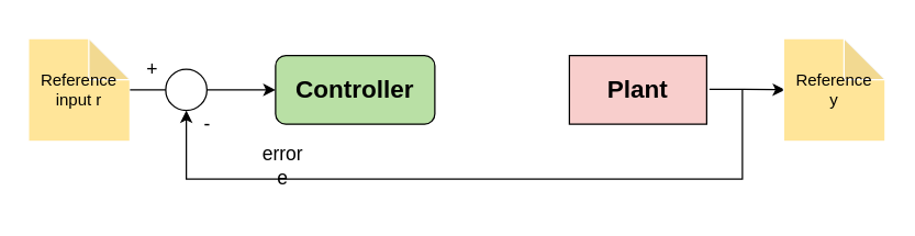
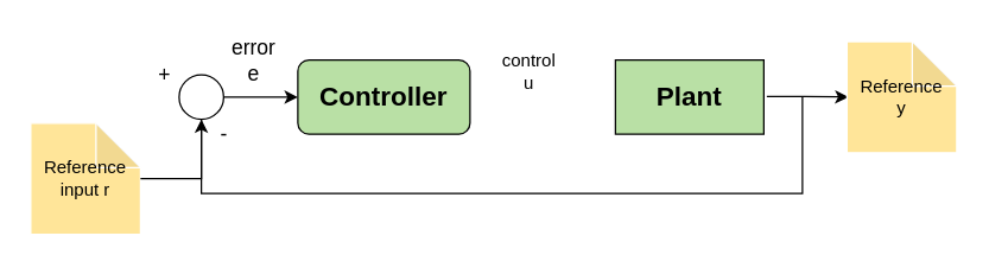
  <mxCell id="0" />
  <mxCell id="1" parent="0" />
  <mxCell id="2" value="&lt;font style=&quot;font-size: 18px&quot;&gt;&lt;b&gt;Controller&lt;/b&gt;&lt;/font&gt;" style="whiteSpace=wrap;html=1;fillColor=#B9E0A5;rounded=1;" vertex="1" parent="1"><mxGeometry x="200" y="40" width="116" height="50" as="geometry" /></mxCell>
  <mxCell id="3" style="edgeStyle=orthogonalEdgeStyle;rounded=0;orthogonalLoop=1;jettySize=auto;html=1;startArrow=none;" edge="1" parent="1" source="10" target="2"><mxGeometry relative="1" as="geometry" /></mxCell>
- <mxCell id="4" value="&lt;div&gt;Reference&lt;/div&gt;&lt;div&gt;input r&lt;br&gt;&lt;/div&gt;" style="shape=note;whiteSpace=wrap;html=1;backgroundOutline=1;darkOpacity=0.05;fillColor=#FFE599;strokeColor=#FFFFFF;" vertex="1" parent="1"><mxGeometry x="20" y="27.5" width="74" height="75" as="geometry" /></mxCell>
- <mxCell id="6" value="&lt;font style=&quot;font-size: 18px&quot;&gt;&lt;b&gt;Plant&lt;/b&gt;&lt;/font&gt;" style="rounded=0;whiteSpace=wrap;html=1;fillColor=#f8cecc;" vertex="1" parent="1"><mxGeometry x="414" y="40" width="100" height="50" as="geometry" /></mxCell>
+ <mxCell id="4" value="&lt;div&gt;Reference&lt;/div&gt;&lt;div&gt;input r&lt;br&gt;&lt;/div&gt;" style="shape=note;whiteSpace=wrap;html=1;backgroundOutline=1;darkOpacity=0.05;fillColor=#FFE599;strokeColor=#FFFFFF;" vertex="1" parent="1"><mxGeometry x="20" y="82.5" width="74" height="75" as="geometry" /></mxCell>
+ <mxCell id="5" value="&lt;div&gt;control &lt;br&gt;&lt;/div&gt;&lt;div&gt;u&lt;br&gt;&lt;/div&gt;" style="text;html=1;strokeColor=none;fillColor=none;align=center;verticalAlign=middle;whiteSpace=wrap;rounded=0;" vertex="1" parent="1"><mxGeometry x="336" y="37.5" width="40" height="20" as="geometry" /></mxCell>
+ <mxCell id="6" value="&lt;font style=&quot;font-size: 18px&quot;&gt;&lt;b&gt;Plant&lt;/b&gt;&lt;/font&gt;" style="rounded=0;whiteSpace=wrap;html=1;fillColor=#B9E0A5;" vertex="1" parent="1"><mxGeometry x="414" y="40" width="100" height="50" as="geometry" /></mxCell>
  <mxCell id="7" style="edgeStyle=orthogonalEdgeStyle;rounded=0;orthogonalLoop=1;jettySize=auto;html=1;exitX=1;exitY=0.25;exitDx=0;exitDy=0;" edge="1" parent="1"><mxGeometry relative="1" as="geometry"><mxPoint x="571" y="65" as="targetPoint" /><mxPoint x="516" y="64.5" as="sourcePoint" /><Array as="points"><mxPoint x="541" y="65" /><mxPoint x="541" y="65" /></Array></mxGeometry></mxCell>
  <mxCell id="8" value="&lt;div&gt;Reference&lt;/div&gt;&lt;div&gt;y&lt;br&gt;&lt;/div&gt;" style="shape=note;whiteSpace=wrap;html=1;backgroundOutline=1;darkOpacity=0.05;fillColor=#FFE599;strokeColor=#FFFFFF;" vertex="1" parent="1"><mxGeometry x="570" y="27.5" width="74" height="75" as="geometry" /></mxCell>
  <mxCell id="9" value="" style="edgeStyle=elbowEdgeStyle;elbow=vertical;endArrow=classic;html=1;rounded=0;fontSize=14;" edge="1" parent="1" target="10"><mxGeometry width="50" height="50" relative="1" as="geometry"><mxPoint x="540" y="65" as="sourcePoint" /><mxPoint x="160" y="80" as="targetPoint" /><Array as="points"><mxPoint x="320" y="130" /><mxPoint x="570" y="150" /></Array></mxGeometry></mxCell>
  <mxCell id="10" value="" style="ellipse;whiteSpace=wrap;html=1;aspect=fixed;fontSize=14;" vertex="1" parent="1"><mxGeometry x="120" y="50" width="30" height="30" as="geometry" /></mxCell>
  <mxCell id="11" value="" style="edgeStyle=orthogonalEdgeStyle;rounded=0;orthogonalLoop=1;jettySize=auto;html=1;endArrow=none;" edge="1" parent="1" source="4" target="10"><mxGeometry relative="1" as="geometry"><mxPoint x="124" y="65" as="sourcePoint" /><mxPoint x="200" y="65" as="targetPoint" /></mxGeometry></mxCell>
- <mxCell id="12" value="&lt;div&gt;error&lt;/div&gt;&lt;div&gt;e&lt;br&gt;&lt;/div&gt;" style="text;html=1;align=center;verticalAlign=middle;resizable=0;points=[];autosize=1;strokeColor=none;fillColor=none;fontSize=14;" vertex="1" parent="1"><mxGeometry x="185" y="100" width="40" height="40" as="geometry" /></mxCell>
+ <mxCell id="12" value="&lt;div&gt;error&lt;/div&gt;&lt;div&gt;e&lt;br&gt;&lt;/div&gt;" style="text;html=1;align=center;verticalAlign=middle;resizable=0;points=[];autosize=1;strokeColor=none;fillColor=none;fontSize=14;" vertex="1" parent="1"><mxGeometry x="150" y="20" width="40" height="40" as="geometry" /></mxCell>
  <mxCell id="13" value="-" style="text;html=1;align=center;verticalAlign=middle;resizable=0;points=[];autosize=1;strokeColor=none;fillColor=none;fontSize=14;" vertex="1" parent="1"><mxGeometry x="140" y="80" width="20" height="20" as="geometry" /></mxCell>
  <mxCell id="14" value="+" style="text;html=1;align=center;verticalAlign=middle;resizable=0;points=[];autosize=1;strokeColor=none;fillColor=none;fontSize=14;" vertex="1" parent="1"><mxGeometry x="100" y="40" width="20" height="20" as="geometry" /></mxCell>
